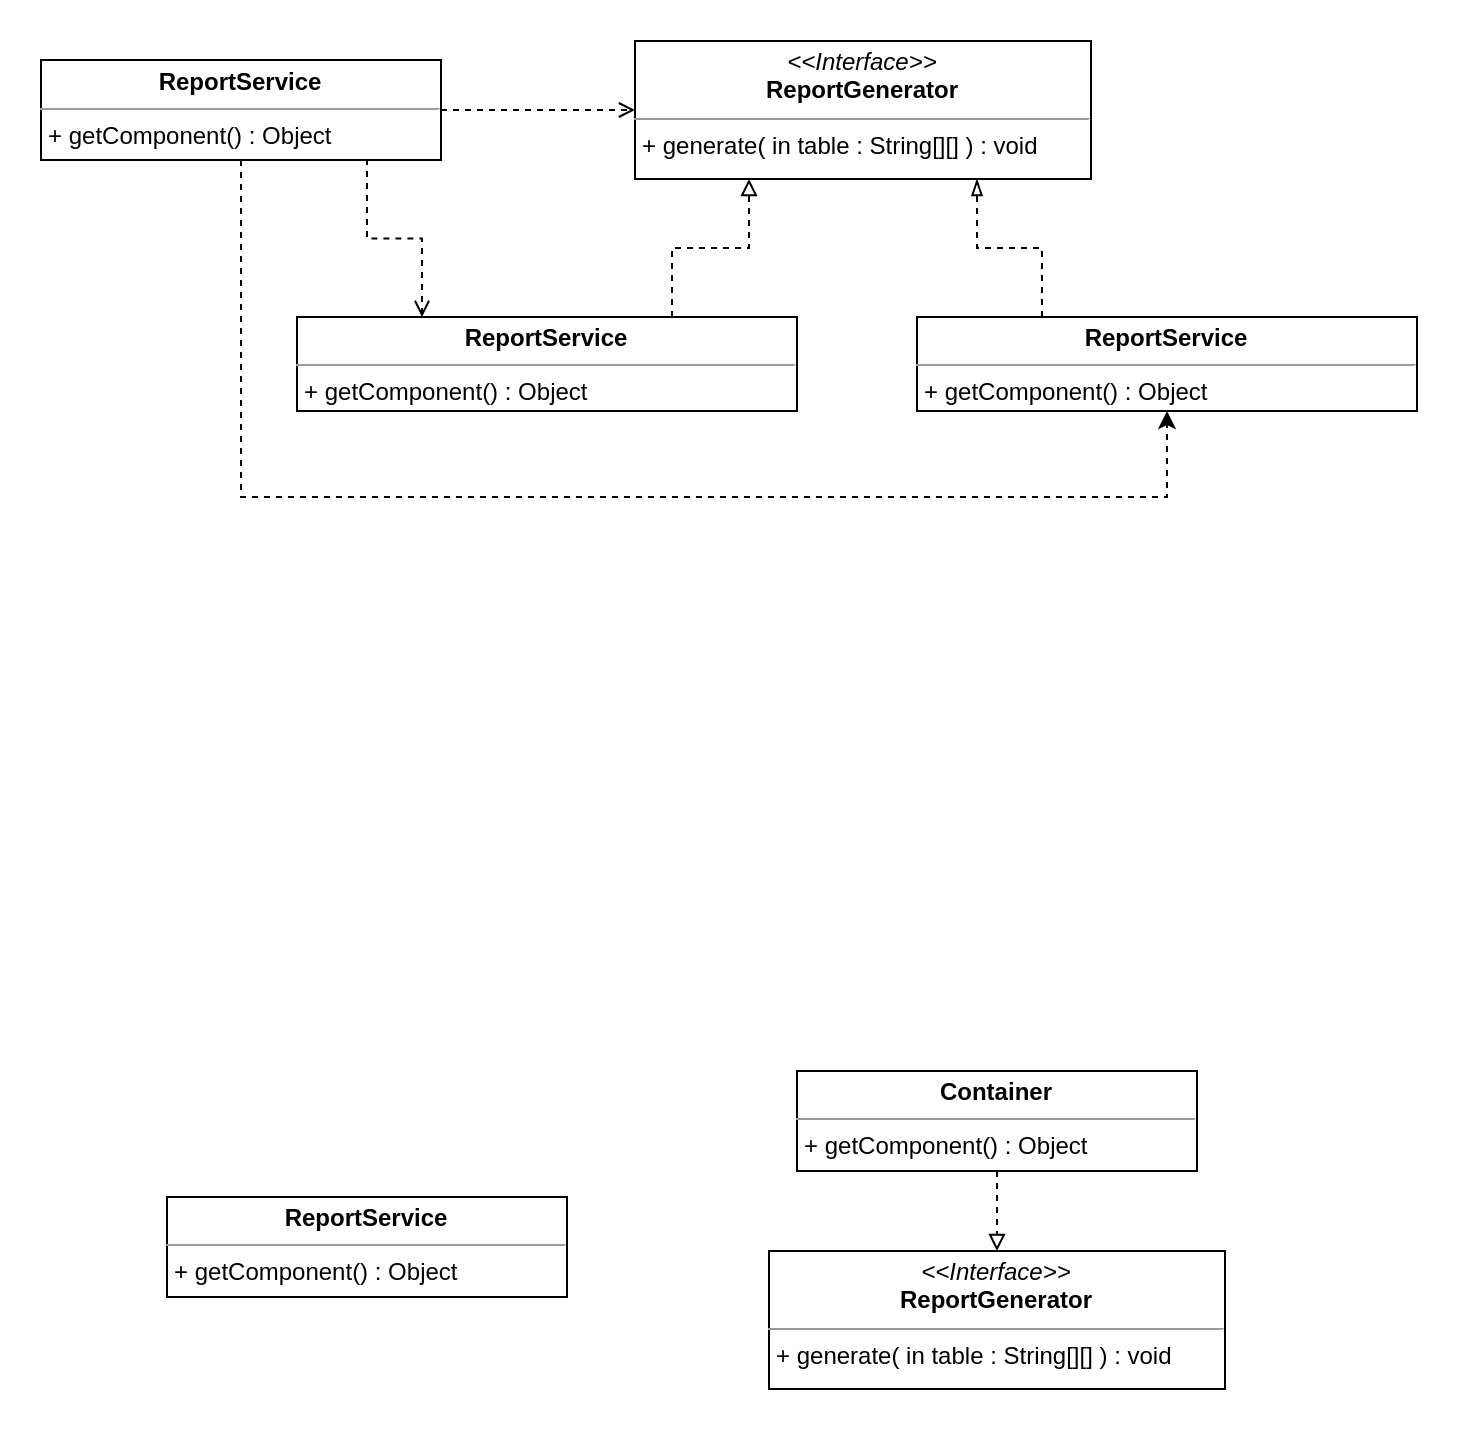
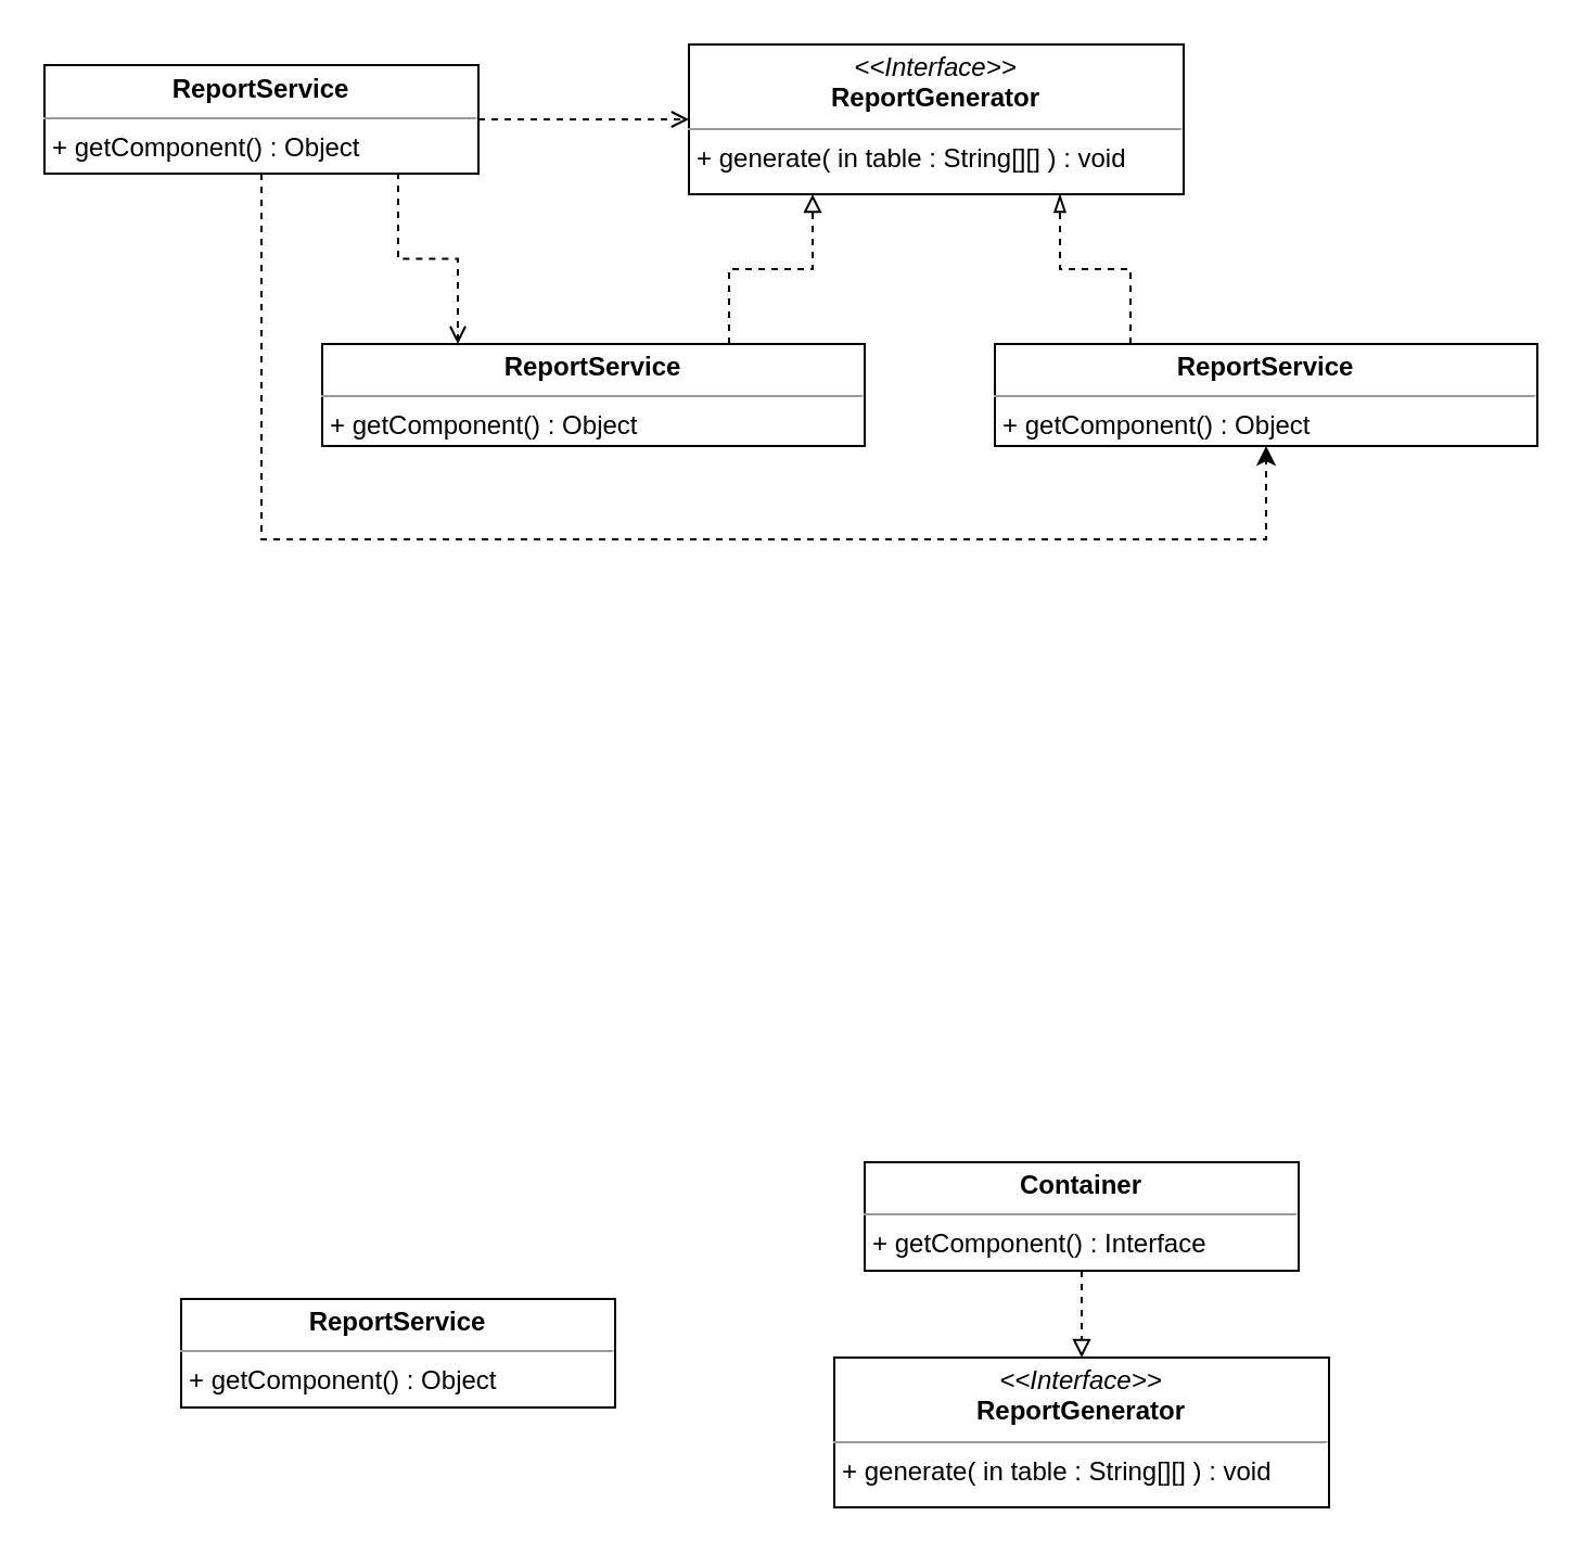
  <mxCell id="0" />
  <mxCell id="1" parent="0" />
  <mxCell id="2" style="edgeStyle=orthogonalEdgeStyle;rounded=0;orthogonalLoop=1;jettySize=auto;html=1;exitX=0.5;exitY=1;exitDx=0;exitDy=0;entryX=0.5;entryY=0;entryDx=0;entryDy=0;dashed=1;endArrow=block;endFill=0;" parent="1" source="3" target="4" edge="1"><mxGeometry relative="1" as="geometry" /></mxCell>
- <mxCell id="3" value="&lt;p style=&quot;margin: 0px ; margin-top: 4px ; text-align: center&quot;&gt;&lt;span style=&quot;font-weight: 700&quot;&gt;Container&lt;/span&gt;&lt;br&gt;&lt;/p&gt;&lt;hr size=&quot;1&quot;&gt;&lt;p style=&quot;margin: 0px ; margin-left: 4px&quot;&gt;+ getComponent() : Object&lt;br&gt;&lt;/p&gt;" style="verticalAlign=top;align=left;overflow=fill;fontSize=12;fontFamily=Helvetica;html=1;" parent="1" vertex="1"><mxGeometry x="398" y="535" width="200" height="50" as="geometry" /></mxCell>
+ <mxCell id="3" value="&lt;p style=&quot;margin: 0px ; margin-top: 4px ; text-align: center&quot;&gt;&lt;span style=&quot;font-weight: 700&quot;&gt;Container&lt;/span&gt;&lt;br&gt;&lt;/p&gt;&lt;hr size=&quot;1&quot;&gt;&lt;p style=&quot;margin: 0px ; margin-left: 4px&quot;&gt;+ getComponent() : Interface&lt;br&gt;&lt;/p&gt;" style="verticalAlign=top;align=left;overflow=fill;fontSize=12;fontFamily=Helvetica;html=1;" parent="1" vertex="1"><mxGeometry x="398" y="535" width="200" height="50" as="geometry" /></mxCell>
  <mxCell id="4" value="&lt;p style=&quot;margin: 0px ; margin-top: 4px ; text-align: center&quot;&gt;&lt;i&gt;&amp;lt;&amp;lt;Interface&amp;gt;&amp;gt;&lt;/i&gt;&lt;br&gt;&lt;b&gt;ReportGenerator&lt;/b&gt;&lt;/p&gt;&lt;hr size=&quot;1&quot;&gt;&lt;p style=&quot;margin: 0px ; margin-left: 4px&quot;&gt;+ generate( in table : String[][] ) : void&lt;br&gt;&lt;/p&gt;" style="verticalAlign=top;align=left;overflow=fill;fontSize=12;fontFamily=Helvetica;html=1;" parent="1" vertex="1"><mxGeometry x="384" y="625" width="228" height="69" as="geometry" /></mxCell>
  <mxCell id="5" value="&lt;p style=&quot;margin: 0px ; margin-top: 4px ; text-align: center&quot;&gt;&lt;b&gt;ReportService&lt;/b&gt;&lt;/p&gt;&lt;hr size=&quot;1&quot;&gt;&lt;p style=&quot;margin: 0px ; margin-left: 4px&quot;&gt;+ getComponent() : Object&lt;br&gt;&lt;/p&gt;" style="verticalAlign=top;align=left;overflow=fill;fontSize=12;fontFamily=Helvetica;html=1;" parent="1" vertex="1"><mxGeometry x="83" y="598" width="200" height="50" as="geometry" /></mxCell>
  <mxCell id="6" value="&lt;p style=&quot;margin: 0px ; margin-top: 4px ; text-align: center&quot;&gt;&lt;i&gt;&amp;lt;&amp;lt;Interface&amp;gt;&amp;gt;&lt;/i&gt;&lt;br&gt;&lt;b&gt;ReportGenerator&lt;/b&gt;&lt;/p&gt;&lt;hr size=&quot;1&quot;&gt;&lt;p style=&quot;margin: 0px ; margin-left: 4px&quot;&gt;+ generate( in table : String[][] ) : void&lt;br&gt;&lt;/p&gt;" style="verticalAlign=top;align=left;overflow=fill;fontSize=12;fontFamily=Helvetica;html=1;" vertex="1" parent="1"><mxGeometry x="317" y="20" width="228" height="69" as="geometry" /></mxCell>
  <mxCell id="7" style="edgeStyle=orthogonalEdgeStyle;rounded=0;orthogonalLoop=1;jettySize=auto;html=1;endArrow=open;endFill=0;exitX=0.815;exitY=0.99;exitDx=0;exitDy=0;exitPerimeter=0;entryX=0.25;entryY=0;entryDx=0;entryDy=0;dashed=1;" edge="1" parent="1" source="9" target="12"><mxGeometry relative="1" as="geometry"><mxPoint x="177" y="77" as="sourcePoint" /><mxPoint x="177" y="153" as="targetPoint" /></mxGeometry></mxCell>
  <mxCell id="8" style="edgeStyle=orthogonalEdgeStyle;rounded=0;orthogonalLoop=1;jettySize=auto;html=1;exitX=0.5;exitY=1;exitDx=0;exitDy=0;entryX=0.5;entryY=1;entryDx=0;entryDy=0;dashed=1;endArrow=classic;endFill=1;" edge="1" parent="1" source="9" target="14"><mxGeometry relative="1" as="geometry"><Array as="points"><mxPoint x="120" y="248" /><mxPoint x="583" y="248" /></Array></mxGeometry></mxCell>
  <mxCell id="9" value="&lt;p style=&quot;margin: 0px ; margin-top: 4px ; text-align: center&quot;&gt;&lt;b&gt;ReportService&lt;/b&gt;&lt;/p&gt;&lt;hr size=&quot;1&quot;&gt;&lt;p style=&quot;margin: 0px ; margin-left: 4px&quot;&gt;+ getComponent() : Object&lt;br&gt;&lt;/p&gt;" style="verticalAlign=top;align=left;overflow=fill;fontSize=12;fontFamily=Helvetica;html=1;" vertex="1" parent="1"><mxGeometry x="20" y="29.5" width="200" height="50" as="geometry" /></mxCell>
  <mxCell id="10" style="edgeStyle=orthogonalEdgeStyle;rounded=0;orthogonalLoop=1;jettySize=auto;html=1;exitX=1;exitY=0.5;exitDx=0;exitDy=0;dashed=1;endArrow=open;endFill=0;entryX=0;entryY=0.5;entryDx=0;entryDy=0;" edge="1" parent="1" source="9" target="6"><mxGeometry relative="1" as="geometry"><mxPoint x="445" y="356" as="sourcePoint" /><mxPoint x="640" y="218" as="targetPoint" /></mxGeometry></mxCell>
  <mxCell id="11" style="edgeStyle=orthogonalEdgeStyle;rounded=0;orthogonalLoop=1;jettySize=auto;html=1;exitX=0.75;exitY=0;exitDx=0;exitDy=0;entryX=0.25;entryY=1;entryDx=0;entryDy=0;endArrow=block;endFill=0;dashed=1;" edge="1" parent="1" source="12" target="6"><mxGeometry relative="1" as="geometry" /></mxCell>
  <mxCell id="12" value="&lt;p style=&quot;margin: 0px ; margin-top: 4px ; text-align: center&quot;&gt;&lt;b&gt;ReportService&lt;/b&gt;&lt;/p&gt;&lt;hr size=&quot;1&quot;&gt;&lt;p style=&quot;margin: 0px ; margin-left: 4px&quot;&gt;+ getComponent() : Object&lt;br&gt;&lt;/p&gt;" style="verticalAlign=top;align=left;overflow=fill;fontSize=12;fontFamily=Helvetica;html=1;" vertex="1" parent="1"><mxGeometry x="148" y="158" width="250" height="47" as="geometry" /></mxCell>
  <mxCell id="13" style="edgeStyle=orthogonalEdgeStyle;rounded=0;orthogonalLoop=1;jettySize=auto;html=1;exitX=0.25;exitY=0;exitDx=0;exitDy=0;entryX=0.75;entryY=1;entryDx=0;entryDy=0;endArrow=blockThin;endFill=0;dashed=1;" edge="1" parent="1" source="14" target="6"><mxGeometry relative="1" as="geometry" /></mxCell>
  <mxCell id="14" value="&lt;p style=&quot;margin: 0px ; margin-top: 4px ; text-align: center&quot;&gt;&lt;b&gt;ReportService&lt;/b&gt;&lt;/p&gt;&lt;hr size=&quot;1&quot;&gt;&lt;p style=&quot;margin: 0px ; margin-left: 4px&quot;&gt;+ getComponent() : Object&lt;br&gt;&lt;/p&gt;" style="verticalAlign=top;align=left;overflow=fill;fontSize=12;fontFamily=Helvetica;html=1;" vertex="1" parent="1"><mxGeometry x="458" y="158" width="250" height="47" as="geometry" /></mxCell>
